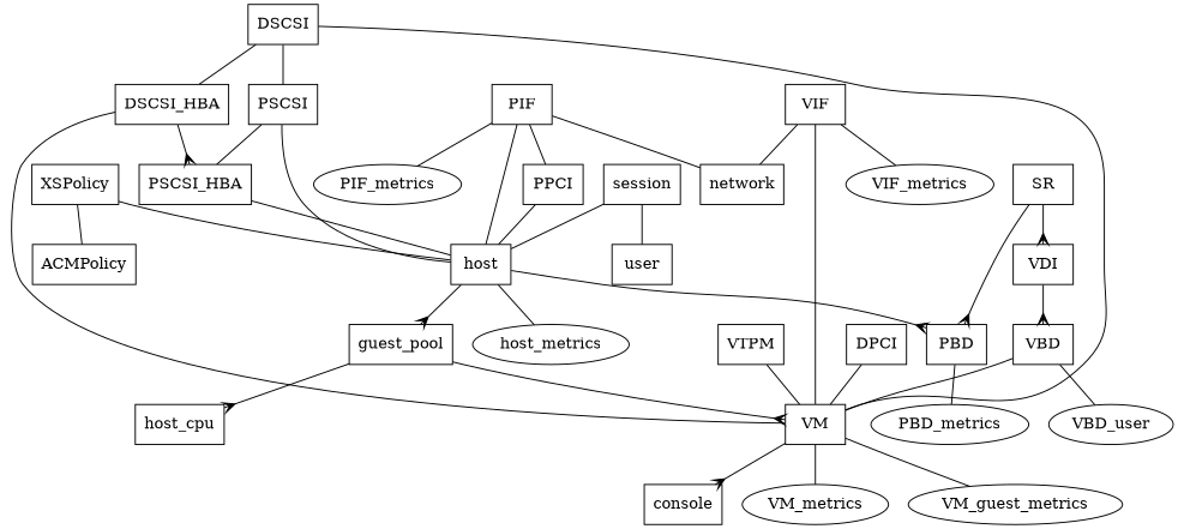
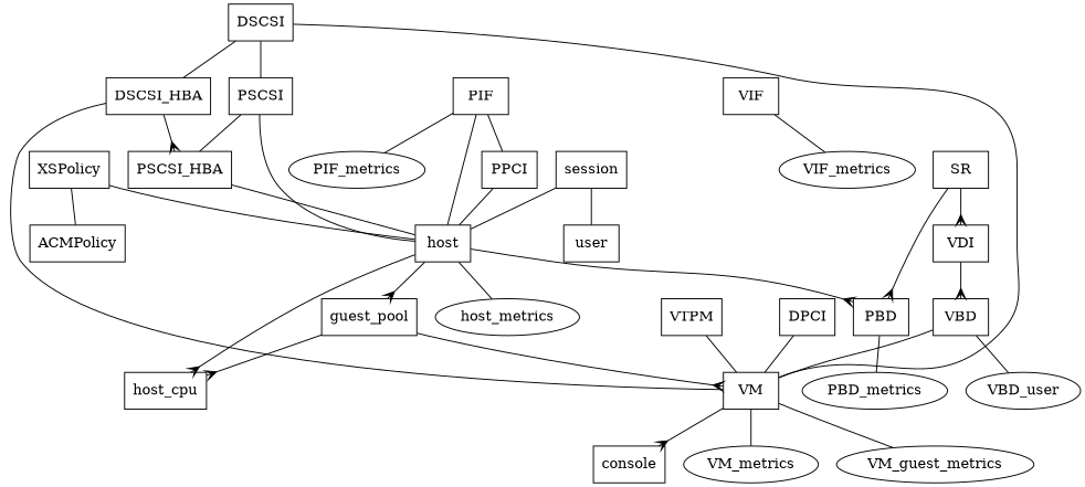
  digraph {
    fontname=Verdana
    node [shape=box]
    edge [arrowhead=none]
    session
    host
    user
    PBD
    host_cpu
    n6 [label=guest_pool]
    host_metrics [shape=ellipse]
    VM
    console
    VM_metrics [shape=ellipse]
    VM_guest_metrics [shape=ellipse]
    PBD_metrics [shape=ellipse]
    VIF
-   network
    VIF_metrics [shape=ellipse]
    PIF
    PIF_metrics [shape=ellipse]
    PPCI
    SR
    VDI
    VBD
    n22 [label=VBD_user shape=ellipse]
    XSPolicy
    ACMPolicy
    DPCI
    VTPM
    DSCSI
    PSCSI
    DSCSI_HBA
    PSCSI_HBA
    session -> host
    session -> user
    host -> PBD [arrowhead=crow arrowtail=none]
+   host -> host_cpu [arrowhead=crow arrowtail=none]
    host -> n6 [arrowhead=crow arrowtail=none]
    host -> host_metrics
    PBD -> PBD_metrics
    n6 -> host_cpu [arrowhead=crow arrowtail=none]
    n6 -> VM [arrowhead=crow arrowtail=none]
    VM -> console [arrowhead=crow]
    VM -> VM_metrics
    VM -> VM_guest_metrics
-   VIF -> VM [arrowtail=crow]
-   VIF -> network [arrowtail=crow]
    VIF -> VIF_metrics
    PIF -> host [arrowtail=crow]
-   PIF -> network [arrowtail=crow]
    PIF -> PIF_metrics
    PIF -> PPCI
    PPCI -> host [arrowtail=crow]
    SR -> PBD [arrowhead=crow arrowtail=none]
    SR -> VDI [arrowhead=crow arrowtail=none]
    VDI -> VBD [arrowhead=crow arrowtail=none]
    VBD -> VM [arrowtail=crow]
    VBD -> n22
    XSPolicy -> host
    XSPolicy -> ACMPolicy
    DPCI -> VM [arrowtail=crow]
    VTPM -> VM [arrowtail=crow]
    DSCSI -> VM [arrowtail=crow]
    DSCSI -> PSCSI
    DSCSI -> DSCSI_HBA [arrowtail=crow]
    PSCSI -> host [arrowtail=crow]
    PSCSI -> PSCSI_HBA [arrowtail=crow]
    DSCSI_HBA -> VM [arrowtail=crow]
    DSCSI_HBA -> PSCSI_HBA [arrowhead=crow arrowtail=none]
    PSCSI_HBA -> host [arrowtail=crow]
  }
